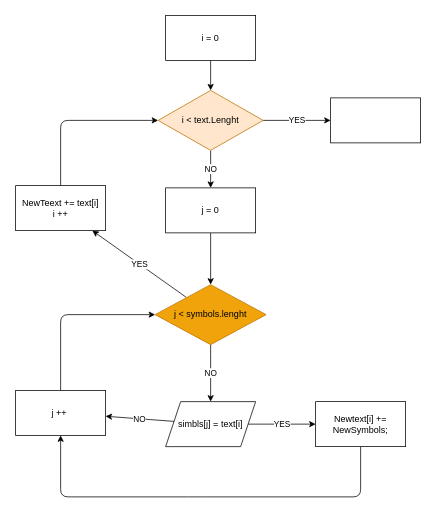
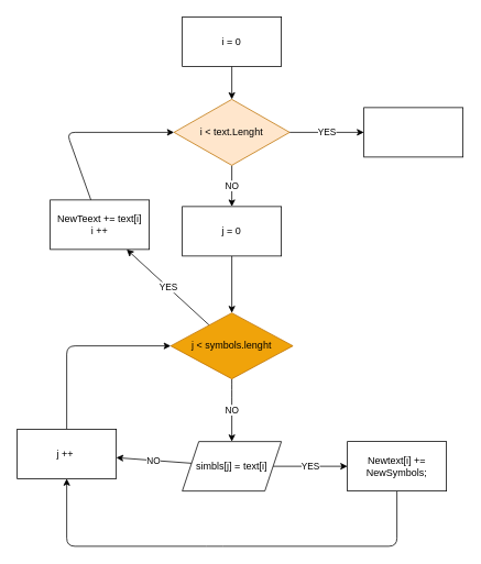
  <mxCell id="0" />
  <mxCell id="1" parent="0" />
  <mxCell id="2" style="edgeStyle=none;html=1;" edge="1" parent="1" source="3" target="6"><mxGeometry relative="1" as="geometry"><mxPoint x="280" y="130" as="targetPoint" /></mxGeometry></mxCell>
  <mxCell id="3" value="i = 0" style="rounded=0;whiteSpace=wrap;html=1;" vertex="1" parent="1"><mxGeometry x="220" y="20" width="120" height="60" as="geometry" /></mxCell>
  <mxCell id="4" value="NO" style="edgeStyle=none;html=1;" edge="1" parent="1" source="6" target="8"><mxGeometry relative="1" as="geometry" /></mxCell>
  <mxCell id="5" value="YES" style="edgeStyle=none;html=1;" edge="1" parent="1" source="6" target="19"><mxGeometry relative="1" as="geometry" /></mxCell>
  <mxCell id="6" value="i &amp;lt; text.Lenght" style="rhombus;whiteSpace=wrap;html=1;fillColor=#ffe6cc;fontColor=#000000;strokeColor=#BD7000;" vertex="1" parent="1"><mxGeometry x="210" y="120" width="140" height="80" as="geometry" /></mxCell>
  <mxCell id="7" value="" style="edgeStyle=none;html=1;" edge="1" parent="1" source="8" target="11"><mxGeometry relative="1" as="geometry" /></mxCell>
  <mxCell id="8" value="j = 0" style="whiteSpace=wrap;html=1;" vertex="1" parent="1"><mxGeometry x="220" y="250" width="120" height="60" as="geometry" /></mxCell>
  <mxCell id="9" value="NO" style="edgeStyle=none;html=1;" edge="1" parent="1" source="11" target="14"><mxGeometry relative="1" as="geometry"><mxPoint x="280" y="539.294" as="targetPoint" /><Array as="points"><mxPoint x="280" y="471" /></Array></mxGeometry></mxCell>
  <mxCell id="10" value="YES" style="edgeStyle=none;html=1;" edge="1" parent="1" source="11" target="21"><mxGeometry relative="1" as="geometry" /></mxCell>
  <mxCell id="11" value="j &amp;lt; symbols.lenght" style="rhombus;whiteSpace=wrap;html=1;fillColor=#f0a30a;fontColor=#000000;strokeColor=#BD7000;" vertex="1" parent="1"><mxGeometry x="206" y="379" width="148" height="80" as="geometry" /></mxCell>
  <mxCell id="12" value="YES" style="edgeStyle=none;html=1;" edge="1" parent="1" source="14" target="16"><mxGeometry relative="1" as="geometry" /></mxCell>
  <mxCell id="13" value="NO" style="edgeStyle=none;html=1;" edge="1" parent="1" source="14" target="18"><mxGeometry relative="1" as="geometry" /></mxCell>
  <mxCell id="14" value="simbls[j] = text[i]" style="shape=parallelogram;perimeter=parallelogramPerimeter;whiteSpace=wrap;html=1;fixedSize=1;" vertex="1" parent="1"><mxGeometry x="220" y="535.004" width="120" height="60" as="geometry" /></mxCell>
  <mxCell id="15" style="edgeStyle=none;html=1;entryX=0.5;entryY=1;entryDx=0;entryDy=0;" edge="1" parent="1" source="16" target="18"><mxGeometry relative="1" as="geometry"><Array as="points"><mxPoint x="480" y="662" /><mxPoint x="259" y="662" /><mxPoint x="80" y="662" /></Array></mxGeometry></mxCell>
  <mxCell id="16" value="Newtext[i] += NewSymbols;" style="whiteSpace=wrap;html=1;" vertex="1" parent="1"><mxGeometry x="420" y="535.004" width="120" height="60" as="geometry" /></mxCell>
  <mxCell id="17" style="edgeStyle=none;html=1;entryX=0;entryY=0.5;entryDx=0;entryDy=0;" edge="1" parent="1" source="18" target="11"><mxGeometry relative="1" as="geometry"><Array as="points"><mxPoint x="80" y="419" /></Array></mxGeometry></mxCell>
  <mxCell id="18" value="j ++&amp;nbsp;" style="whiteSpace=wrap;html=1;" vertex="1" parent="1"><mxGeometry x="20" y="520.004" width="120" height="60" as="geometry" /></mxCell>
  <mxCell id="19" value="" style="whiteSpace=wrap;html=1;" vertex="1" parent="1"><mxGeometry x="440" y="130" width="120" height="60" as="geometry" /></mxCell>
  <mxCell id="20" style="edgeStyle=none;html=1;entryX=0;entryY=0.5;entryDx=0;entryDy=0;" edge="1" parent="1" source="21" target="6"><mxGeometry relative="1" as="geometry"><Array as="points"><mxPoint x="80" y="160" /></Array></mxGeometry></mxCell>
- <mxCell id="21" value="NewTeext += text[i]&lt;br&gt;i ++" style="whiteSpace=wrap;html=1;" vertex="1" parent="1"><mxGeometry x="20" y="247" width="120" height="60" as="geometry" /></mxCell>
+ <mxCell id="21" value="NewTeext += text[i]&lt;br&gt;i ++" style="whiteSpace=wrap;html=1;" vertex="1" parent="1"><mxGeometry x="60" y="242" width="120" height="60" as="geometry" /></mxCell>
